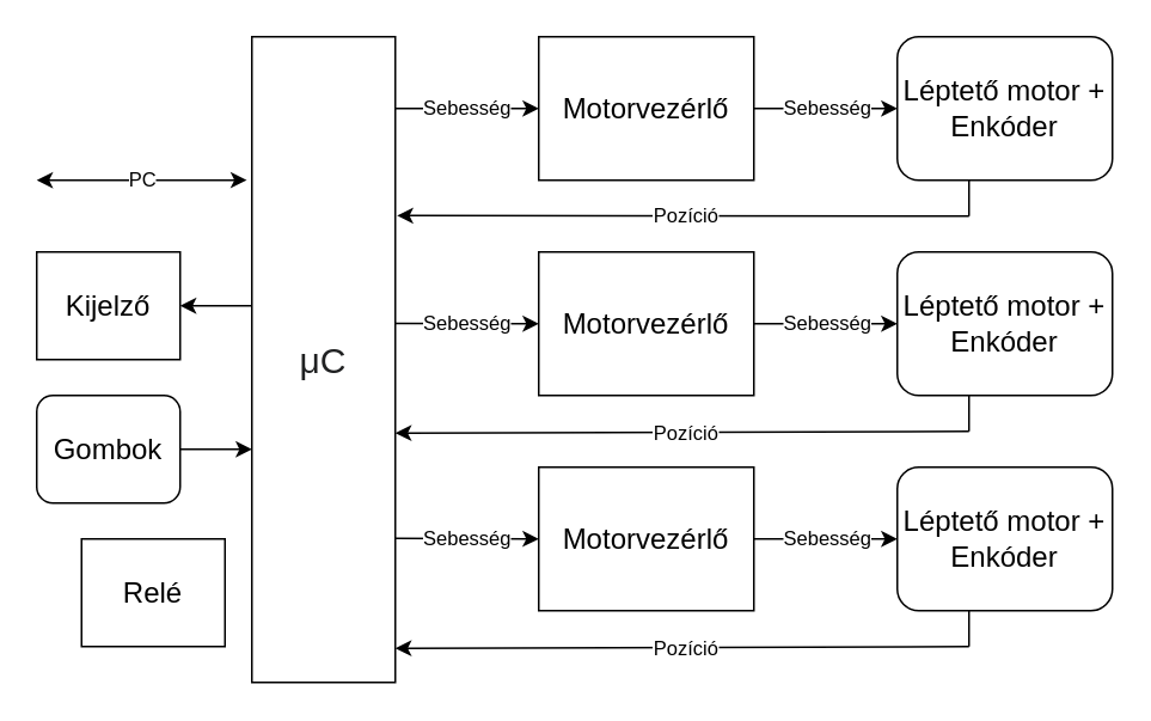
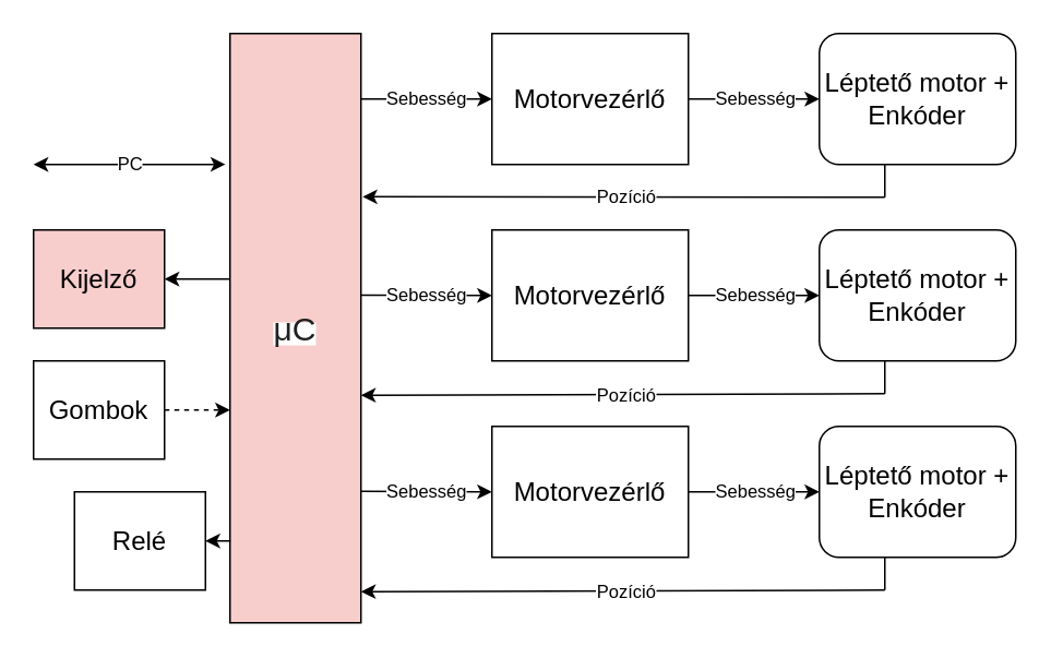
  <mxCell id="0" />
  <mxCell id="1" parent="0" />
  <mxCell id="2" value="&lt;font style=&quot;font-size: 16px;&quot;&gt;Léptető motor + Enkóder&lt;/font&gt;" style="rounded=1;whiteSpace=wrap;html=1;" vertex="1" parent="1"><mxGeometry x="500" y="20" width="120" height="80" as="geometry" /></mxCell>
  <mxCell id="3" value="&lt;font style=&quot;font-size: 16px;&quot;&gt;Motorvezérlő&lt;/font&gt;" style="rounded=0;whiteSpace=wrap;html=1;" vertex="1" parent="1"><mxGeometry x="300" y="20" width="120" height="80" as="geometry" /></mxCell>
- <mxCell id="4" value="&lt;span style=&quot;color: rgb(32, 33, 34); font-family: sans-serif; text-align: left; background-color: rgb(255, 255, 255);&quot;&gt;&lt;font style=&quot;font-size: 20px;&quot;&gt;μC&lt;/font&gt;&lt;/span&gt;" style="rounded=0;whiteSpace=wrap;html=1;" vertex="1" parent="1"><mxGeometry x="140" y="20" width="80" height="360" as="geometry" /></mxCell>
+ <mxCell id="4" value="&lt;span style=&quot;color: rgb(32, 33, 34); font-family: sans-serif; text-align: left; background-color: rgb(255, 255, 255);&quot;&gt;&lt;font style=&quot;font-size: 20px;&quot;&gt;μC&lt;/font&gt;&lt;/span&gt;" style="rounded=0;whiteSpace=wrap;html=1;fillColor=#f8cecc;" vertex="1" parent="1"><mxGeometry x="140" y="20" width="80" height="360" as="geometry" /></mxCell>
  <mxCell id="5" value="" style="endArrow=classic;html=1;rounded=0;exitX=0.995;exitY=0.111;exitDx=0;exitDy=0;exitPerimeter=0;entryX=0;entryY=0.5;entryDx=0;entryDy=0;fontSize=12;" edge="1" parent="1" source="4" target="3"><mxGeometry width="50" height="50" relative="1" as="geometry"><mxPoint x="360" y="120" as="sourcePoint" /><mxPoint x="410" y="70" as="targetPoint" /></mxGeometry></mxCell>
  <mxCell id="6" value="Sebesség" style="edgeLabel;html=1;align=center;verticalAlign=middle;resizable=0;points=[];" vertex="1" connectable="0" parent="5"><mxGeometry x="-0.002" relative="1" as="geometry"><mxPoint as="offset" /></mxGeometry></mxCell>
  <mxCell id="7" value="" style="endArrow=classic;html=1;rounded=0;exitX=1;exitY=0.5;exitDx=0;exitDy=0;entryX=0;entryY=0.5;entryDx=0;entryDy=0;" edge="1" parent="1" source="3" target="2"><mxGeometry width="50" height="50" relative="1" as="geometry"><mxPoint x="400" y="120" as="sourcePoint" /><mxPoint x="450" y="70" as="targetPoint" /></mxGeometry></mxCell>
  <mxCell id="8" value="Sebesség" style="edgeLabel;html=1;align=center;verticalAlign=middle;resizable=0;points=[];" vertex="1" connectable="0" parent="7"><mxGeometry y="1" relative="1" as="geometry"><mxPoint as="offset" /></mxGeometry></mxCell>
  <mxCell id="9" value="" style="endArrow=classic;html=1;rounded=0;entryX=1.012;entryY=0.277;entryDx=0;entryDy=0;entryPerimeter=0;" edge="1" parent="1" target="4"><mxGeometry width="50" height="50" relative="1" as="geometry"><mxPoint x="540" y="120" as="sourcePoint" /><mxPoint x="420" y="90" as="targetPoint" /></mxGeometry></mxCell>
  <mxCell id="10" value="Pozíció" style="edgeLabel;html=1;align=center;verticalAlign=middle;resizable=0;points=[];" vertex="1" connectable="0" parent="9"><mxGeometry x="-0.006" relative="1" as="geometry"><mxPoint as="offset" /></mxGeometry></mxCell>
  <mxCell id="11" value="" style="endArrow=none;html=1;rounded=0;" edge="1" parent="1"><mxGeometry width="50" height="50" relative="1" as="geometry"><mxPoint x="540" y="120" as="sourcePoint" /><mxPoint x="540" y="100" as="targetPoint" /></mxGeometry></mxCell>
  <mxCell id="12" value="&lt;font style=&quot;font-size: 16px;&quot;&gt;Léptető motor + Enkóder&lt;/font&gt;" style="rounded=1;whiteSpace=wrap;html=1;" vertex="1" parent="1"><mxGeometry x="500" y="140" width="120" height="80" as="geometry" /></mxCell>
  <mxCell id="13" value="&lt;font style=&quot;font-size: 16px;&quot;&gt;Motorvezérlő&lt;/font&gt;" style="rounded=0;whiteSpace=wrap;html=1;" vertex="1" parent="1"><mxGeometry x="300" y="140" width="120" height="80" as="geometry" /></mxCell>
  <mxCell id="14" value="" style="endArrow=classic;html=1;rounded=0;entryX=0;entryY=0.5;entryDx=0;entryDy=0;fontSize=12;exitX=1;exitY=0.444;exitDx=0;exitDy=0;exitPerimeter=0;" edge="1" parent="1" target="13" source="4"><mxGeometry width="50" height="50" relative="1" as="geometry"><mxPoint x="240" y="190" as="sourcePoint" /><mxPoint x="410" y="190" as="targetPoint" /></mxGeometry></mxCell>
  <mxCell id="15" value="Sebesség" style="edgeLabel;html=1;align=center;verticalAlign=middle;resizable=0;points=[];" vertex="1" connectable="0" parent="14"><mxGeometry x="-0.002" relative="1" as="geometry"><mxPoint as="offset" /></mxGeometry></mxCell>
  <mxCell id="16" value="" style="endArrow=classic;html=1;rounded=0;exitX=1;exitY=0.5;exitDx=0;exitDy=0;entryX=0;entryY=0.5;entryDx=0;entryDy=0;" edge="1" parent="1" source="13" target="12"><mxGeometry width="50" height="50" relative="1" as="geometry"><mxPoint x="400" y="240" as="sourcePoint" /><mxPoint x="450" y="190" as="targetPoint" /></mxGeometry></mxCell>
  <mxCell id="17" value="Sebesség" style="edgeLabel;html=1;align=center;verticalAlign=middle;resizable=0;points=[];" vertex="1" connectable="0" parent="16"><mxGeometry y="1" relative="1" as="geometry"><mxPoint as="offset" /></mxGeometry></mxCell>
  <mxCell id="18" value="" style="endArrow=classic;html=1;rounded=0;entryX=0.994;entryY=0.361;entryDx=0;entryDy=0;entryPerimeter=0;" edge="1" parent="1"><mxGeometry width="50" height="50" relative="1" as="geometry"><mxPoint x="540" y="240" as="sourcePoint" /><mxPoint x="220" y="241" as="targetPoint" /></mxGeometry></mxCell>
  <mxCell id="19" value="Pozíció" style="edgeLabel;html=1;align=center;verticalAlign=middle;resizable=0;points=[];" vertex="1" connectable="0" parent="18"><mxGeometry x="-0.006" relative="1" as="geometry"><mxPoint as="offset" /></mxGeometry></mxCell>
  <mxCell id="20" value="" style="endArrow=none;html=1;rounded=0;" edge="1" parent="1"><mxGeometry width="50" height="50" relative="1" as="geometry"><mxPoint x="540" y="240" as="sourcePoint" /><mxPoint x="540" y="220" as="targetPoint" /></mxGeometry></mxCell>
  <mxCell id="21" value="&lt;font style=&quot;font-size: 16px;&quot;&gt;Léptető motor + Enkóder&lt;/font&gt;" style="rounded=1;whiteSpace=wrap;html=1;" vertex="1" parent="1"><mxGeometry x="500" y="260" width="120" height="80" as="geometry" /></mxCell>
  <mxCell id="22" value="&lt;font style=&quot;font-size: 16px;&quot;&gt;Motorvezérlő&lt;/font&gt;" style="rounded=0;whiteSpace=wrap;html=1;" vertex="1" parent="1"><mxGeometry x="300" y="260" width="120" height="80" as="geometry" /></mxCell>
  <mxCell id="23" value="" style="endArrow=classic;html=1;rounded=0;entryX=0;entryY=0.5;entryDx=0;entryDy=0;fontSize=12;exitX=0.995;exitY=0.777;exitDx=0;exitDy=0;exitPerimeter=0;" edge="1" parent="1" target="22" source="4"><mxGeometry width="50" height="50" relative="1" as="geometry"><mxPoint x="230" y="300" as="sourcePoint" /><mxPoint x="410" y="310" as="targetPoint" /></mxGeometry></mxCell>
  <mxCell id="24" value="Sebesség" style="edgeLabel;html=1;align=center;verticalAlign=middle;resizable=0;points=[];" vertex="1" connectable="0" parent="23"><mxGeometry x="-0.002" relative="1" as="geometry"><mxPoint as="offset" /></mxGeometry></mxCell>
  <mxCell id="25" value="" style="endArrow=classic;html=1;rounded=0;exitX=1;exitY=0.5;exitDx=0;exitDy=0;entryX=0;entryY=0.5;entryDx=0;entryDy=0;" edge="1" parent="1" source="22" target="21"><mxGeometry width="50" height="50" relative="1" as="geometry"><mxPoint x="400" y="360" as="sourcePoint" /><mxPoint x="450" y="310" as="targetPoint" /></mxGeometry></mxCell>
  <mxCell id="26" value="Sebesség" style="edgeLabel;html=1;align=center;verticalAlign=middle;resizable=0;points=[];" vertex="1" connectable="0" parent="25"><mxGeometry y="1" relative="1" as="geometry"><mxPoint as="offset" /></mxGeometry></mxCell>
  <mxCell id="27" value="" style="endArrow=classic;html=1;rounded=0;entryX=0.994;entryY=0.361;entryDx=0;entryDy=0;entryPerimeter=0;" edge="1" parent="1"><mxGeometry width="50" height="50" relative="1" as="geometry"><mxPoint x="540" y="360" as="sourcePoint" /><mxPoint x="220" y="361" as="targetPoint" /></mxGeometry></mxCell>
  <mxCell id="28" value="Pozíció" style="edgeLabel;html=1;align=center;verticalAlign=middle;resizable=0;points=[];" vertex="1" connectable="0" parent="27"><mxGeometry x="-0.006" relative="1" as="geometry"><mxPoint as="offset" /></mxGeometry></mxCell>
  <mxCell id="29" value="" style="endArrow=none;html=1;rounded=0;" edge="1" parent="1"><mxGeometry width="50" height="50" relative="1" as="geometry"><mxPoint x="540" y="360" as="sourcePoint" /><mxPoint x="540" y="340" as="targetPoint" /></mxGeometry></mxCell>
  <mxCell id="30" value="" style="endArrow=classic;startArrow=classic;html=1;rounded=0;entryX=-0.035;entryY=0.222;entryDx=0;entryDy=0;entryPerimeter=0;" edge="1" parent="1" target="4"><mxGeometry width="50" height="50" relative="1" as="geometry"><mxPoint x="20" y="100" as="sourcePoint" /><mxPoint x="160" y="100" as="targetPoint" /></mxGeometry></mxCell>
  <mxCell id="31" value="PC" style="edgeLabel;html=1;align=center;verticalAlign=middle;resizable=0;points=[];" vertex="1" connectable="0" parent="30"><mxGeometry x="0.005" relative="1" as="geometry"><mxPoint as="offset" /></mxGeometry></mxCell>
- <mxCell id="32" value="&lt;font style=&quot;font-size: 16px;&quot;&gt;Kijelző&lt;/font&gt;" style="rounded=0;whiteSpace=wrap;html=1;" vertex="1" parent="1"><mxGeometry x="20" y="140" width="80" height="60" as="geometry" /></mxCell>
- <mxCell id="33" value="&lt;span style=&quot;font-size: 16px;&quot;&gt;Gombok&lt;/span&gt;" style="whiteSpace=wrap;html=1;rounded=1;" vertex="1" parent="1"><mxGeometry x="20" y="220" width="80" height="60" as="geometry" /></mxCell>
+ <mxCell id="32" value="&lt;font style=&quot;font-size: 16px;&quot;&gt;Kijelző&lt;/font&gt;" style="rounded=0;whiteSpace=wrap;html=1;fillColor=#f8cecc;" vertex="1" parent="1"><mxGeometry x="20" y="140" width="80" height="60" as="geometry" /></mxCell>
+ <mxCell id="33" value="&lt;span style=&quot;font-size: 16px;&quot;&gt;Gombok&lt;/span&gt;" style="rounded=0;whiteSpace=wrap;html=1;" vertex="1" parent="1"><mxGeometry x="20" y="220" width="80" height="60" as="geometry" /></mxCell>
  <mxCell id="34" value="&lt;span style=&quot;font-size: 16px;&quot;&gt;Relé&lt;/span&gt;" style="rounded=0;whiteSpace=wrap;html=1;" vertex="1" parent="1"><mxGeometry x="45" y="300" width="80" height="60" as="geometry" /></mxCell>
- <mxCell id="36" value="" style="endArrow=classic;html=1;rounded=0;exitX=1;exitY=0.5;exitDx=0;exitDy=0;entryX=0;entryY=0.639;entryDx=0;entryDy=0;entryPerimeter=0;" edge="1" parent="1" source="33" target="4"><mxGeometry width="50" height="50" relative="1" as="geometry"><mxPoint x="100" y="310" as="sourcePoint" /><mxPoint x="150" y="260" as="targetPoint" /></mxGeometry></mxCell>
+ <mxCell id="35" value="" style="endArrow=classic;html=1;rounded=0;entryX=1;entryY=0.5;entryDx=0;entryDy=0;exitX=0.004;exitY=0.861;exitDx=0;exitDy=0;exitPerimeter=0;" edge="1" parent="1" source="4" target="34"><mxGeometry width="50" height="50" relative="1" as="geometry"><mxPoint x="90" y="350" as="sourcePoint" /><mxPoint x="140" y="300" as="targetPoint" /></mxGeometry></mxCell>
+ <mxCell id="36" value="" style="endArrow=classic;html=1;rounded=0;exitX=1;exitY=0.5;exitDx=0;exitDy=0;entryX=0;entryY=0.639;entryDx=0;entryDy=0;entryPerimeter=0;dashed=1;" edge="1" parent="1" source="33" target="4"><mxGeometry width="50" height="50" relative="1" as="geometry"><mxPoint x="100" y="310" as="sourcePoint" /><mxPoint x="150" y="260" as="targetPoint" /></mxGeometry></mxCell>
  <mxCell id="37" value="" style="endArrow=classic;html=1;rounded=0;" edge="1" parent="1"><mxGeometry width="50" height="50" relative="1" as="geometry"><mxPoint x="140" y="170" as="sourcePoint" /><mxPoint x="100" y="170" as="targetPoint" /></mxGeometry></mxCell>
